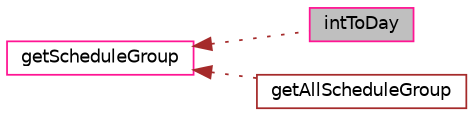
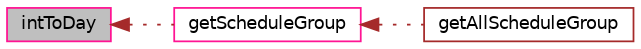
  digraph {
    rankdir=LR
    node [color=deeppink fillcolor=white fontname=Helvetica fontsize=10 shape=record style=filled]
    edge [color=brown dir=back fontname=Helvetica fontsize=10 labelfontname=Helvetica labelfontsize=10 style=dotted]
    n1 [fillcolor=grey75 fontcolor=black height=0.2 label=intToDay width=0.4]
    n2 [height=0.2 label=getScheduleGroup width=0.4]
    n3 [color=brown height=0.2 label=getAllScheduleGroup width=0.4]
-   n2 -> n1
+   n1 -> n2
    n2 -> n3
  }
